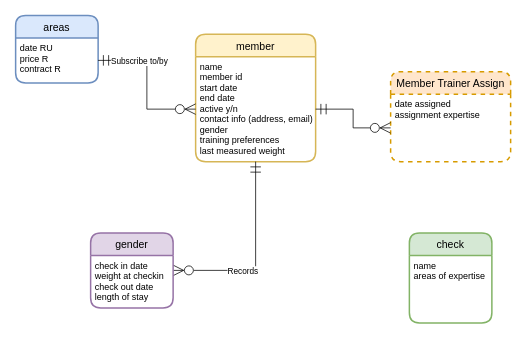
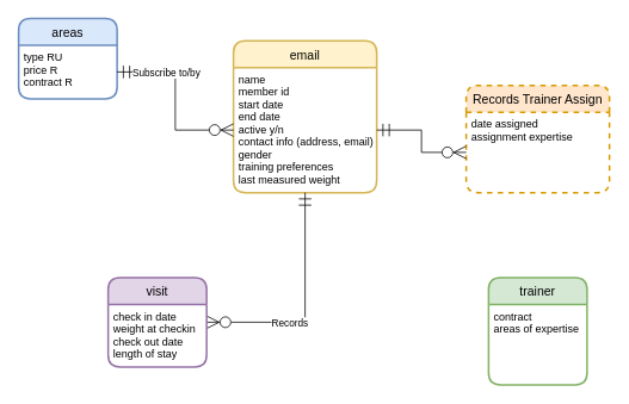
  <mxCell id="0" />
  <mxCell id="1" parent="0" />
  <mxCell id="2" value="areas" style="swimlane;childLayout=stackLayout;horizontal=1;startSize=30;horizontalStack=0;rounded=1;fontSize=14;fontStyle=0;strokeWidth=2;resizeParent=0;resizeLast=1;shadow=0;dashed=0;align=center;fillColor=#dae8fc;strokeColor=#6c8ebf;" vertex="1" parent="1"><mxGeometry x="20" y="20" width="110" height="90" as="geometry" /></mxCell>
- <mxCell id="3" value="date RU&#10;price R&#10;contract R" style="align=left;strokeColor=none;fillColor=none;spacingLeft=4;fontSize=12;verticalAlign=top;resizable=0;rotatable=0;part=1;" vertex="1" parent="2"><mxGeometry y="30" width="110" height="60" as="geometry" /></mxCell>
- <mxCell id="4" value="member" style="swimlane;childLayout=stackLayout;horizontal=1;startSize=30;horizontalStack=0;rounded=1;fontSize=14;fontStyle=0;strokeWidth=2;resizeParent=0;resizeLast=1;shadow=0;dashed=0;align=center;fillColor=#fff2cc;strokeColor=#d6b656;" vertex="1" parent="1"><mxGeometry x="260" y="45" width="160" height="170" as="geometry" /></mxCell>
+ <mxCell id="3" value="type RU&#10;price R&#10;contract R" style="align=left;strokeColor=none;fillColor=none;spacingLeft=4;fontSize=12;verticalAlign=top;resizable=0;rotatable=0;part=1;" vertex="1" parent="2"><mxGeometry y="30" width="110" height="60" as="geometry" /></mxCell>
+ <mxCell id="4" value="email" style="swimlane;childLayout=stackLayout;horizontal=1;startSize=30;horizontalStack=0;rounded=1;fontSize=14;fontStyle=0;strokeWidth=2;resizeParent=0;resizeLast=1;shadow=0;dashed=0;align=center;fillColor=#fff2cc;strokeColor=#d6b656;" vertex="1" parent="1"><mxGeometry x="260" y="45" width="160" height="170" as="geometry" /></mxCell>
  <mxCell id="5" value="name&#10;member id&#10;start date&#10;end date&#10;active y/n&#10;contact info (address, email)&#10;gender&#10;training preferences&#10;last measured weight&#10;" style="align=left;strokeColor=none;fillColor=none;spacingLeft=4;fontSize=12;verticalAlign=top;resizable=0;rotatable=0;part=1;" vertex="1" parent="4"><mxGeometry y="30" width="160" height="140" as="geometry" /></mxCell>
  <mxCell id="6" style="edgeStyle=orthogonalEdgeStyle;rounded=0;orthogonalLoop=1;jettySize=auto;html=1;startArrow=ERzeroToMany;startFill=0;endArrow=ERmandOne;endFill=0;startSize=12;endSize=12;" edge="1" parent="1" source="8" target="5"><mxGeometry relative="1" as="geometry" /></mxCell>
  <mxCell id="7" value="Records" style="edgeLabel;html=1;align=center;verticalAlign=middle;resizable=0;points=[];" vertex="1" connectable="0" parent="6"><mxGeometry x="-0.275" relative="1" as="geometry"><mxPoint as="offset" /></mxGeometry></mxCell>
- <mxCell id="8" value="gender" style="swimlane;childLayout=stackLayout;horizontal=1;startSize=30;horizontalStack=0;rounded=1;fontSize=14;fontStyle=0;strokeWidth=2;resizeParent=0;resizeLast=1;shadow=0;dashed=0;align=center;fillColor=#e1d5e7;strokeColor=#9673a6;" vertex="1" parent="1"><mxGeometry x="120" y="310" width="110" height="100" as="geometry" /></mxCell>
+ <mxCell id="8" value="visit" style="swimlane;childLayout=stackLayout;horizontal=1;startSize=30;horizontalStack=0;rounded=1;fontSize=14;fontStyle=0;strokeWidth=2;resizeParent=0;resizeLast=1;shadow=0;dashed=0;align=center;fillColor=#e1d5e7;strokeColor=#9673a6;" vertex="1" parent="1"><mxGeometry x="120" y="310" width="110" height="100" as="geometry" /></mxCell>
  <mxCell id="9" value="check in date&#10;weight at checkin&#10;check out date&#10;length of stay" style="align=left;strokeColor=none;fillColor=none;spacingLeft=4;fontSize=12;verticalAlign=top;resizable=0;rotatable=0;part=1;" vertex="1" parent="8"><mxGeometry y="30" width="110" height="70" as="geometry" /></mxCell>
  <mxCell id="10" style="edgeStyle=orthogonalEdgeStyle;rounded=0;orthogonalLoop=1;jettySize=auto;html=1;startArrow=ERzeroToMany;startFill=0;endSize=12;startSize=12;endArrow=ERmandOne;endFill=0;" edge="1" parent="1" source="5" target="3"><mxGeometry relative="1" as="geometry" /></mxCell>
  <mxCell id="11" value="Subscribe to/by" style="edgeLabel;html=1;align=center;verticalAlign=middle;resizable=0;points=[];" vertex="1" connectable="0" parent="10"><mxGeometry x="0.442" relative="1" as="geometry"><mxPoint as="offset" /></mxGeometry></mxCell>
- <mxCell id="12" value="check" style="swimlane;childLayout=stackLayout;horizontal=1;startSize=30;horizontalStack=0;rounded=1;fontSize=14;fontStyle=0;strokeWidth=2;resizeParent=0;resizeLast=1;shadow=0;dashed=0;align=center;fillColor=#d5e8d4;strokeColor=#82b366;" vertex="1" parent="1"><mxGeometry x="545" y="310" width="110" height="120" as="geometry" /></mxCell>
- <mxCell id="13" value="name&#10;areas of expertise&#10;" style="align=left;strokeColor=none;fillColor=none;spacingLeft=4;fontSize=12;verticalAlign=top;resizable=0;rotatable=0;part=1;" vertex="1" parent="12"><mxGeometry y="30" width="110" height="90" as="geometry" /></mxCell>
- <mxCell id="14" value="Member Trainer Assign" style="swimlane;childLayout=stackLayout;horizontal=1;startSize=30;horizontalStack=0;rounded=1;fontSize=14;fontStyle=0;strokeWidth=2;resizeParent=0;resizeLast=1;shadow=0;dashed=1;align=center;fillColor=#ffe6cc;strokeColor=#d79b00;" vertex="1" parent="1"><mxGeometry x="520" y="95" width="160" height="120" as="geometry" /></mxCell>
+ <mxCell id="12" value="trainer" style="swimlane;childLayout=stackLayout;horizontal=1;startSize=30;horizontalStack=0;rounded=1;fontSize=14;fontStyle=0;strokeWidth=2;resizeParent=0;resizeLast=1;shadow=0;dashed=0;align=center;fillColor=#d5e8d4;strokeColor=#82b366;" vertex="1" parent="1"><mxGeometry x="545" y="310" width="110" height="120" as="geometry" /></mxCell>
+ <mxCell id="13" value="contract&#10;areas of expertise&#10;" style="align=left;strokeColor=none;fillColor=none;spacingLeft=4;fontSize=12;verticalAlign=top;resizable=0;rotatable=0;part=1;" vertex="1" parent="12"><mxGeometry y="30" width="110" height="90" as="geometry" /></mxCell>
+ <mxCell id="14" value="Records Trainer Assign" style="swimlane;childLayout=stackLayout;horizontal=1;startSize=30;horizontalStack=0;rounded=1;fontSize=14;fontStyle=0;strokeWidth=2;resizeParent=0;resizeLast=1;shadow=0;dashed=1;align=center;fillColor=#ffe6cc;strokeColor=#d79b00;" vertex="1" parent="1"><mxGeometry x="520" y="95" width="160" height="120" as="geometry" /></mxCell>
  <mxCell id="15" value="date assigned&#10;assignment expertise" style="align=left;strokeColor=none;fillColor=none;spacingLeft=4;fontSize=12;verticalAlign=top;resizable=0;rotatable=0;part=1;" vertex="1" parent="14"><mxGeometry y="30" width="160" height="90" as="geometry" /></mxCell>
  <mxCell id="16" style="edgeStyle=orthogonalEdgeStyle;rounded=0;orthogonalLoop=1;jettySize=auto;html=1;entryX=1;entryY=0.5;entryDx=0;entryDy=0;startArrow=ERzeroToMany;startFill=0;endArrow=ERmandOne;endFill=0;startSize=12;endSize=12;" edge="1" parent="1" source="15" target="5"><mxGeometry relative="1" as="geometry" /></mxCell>
